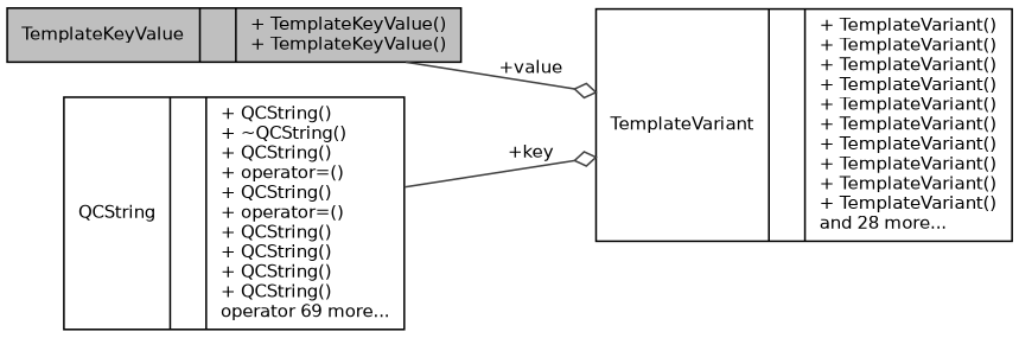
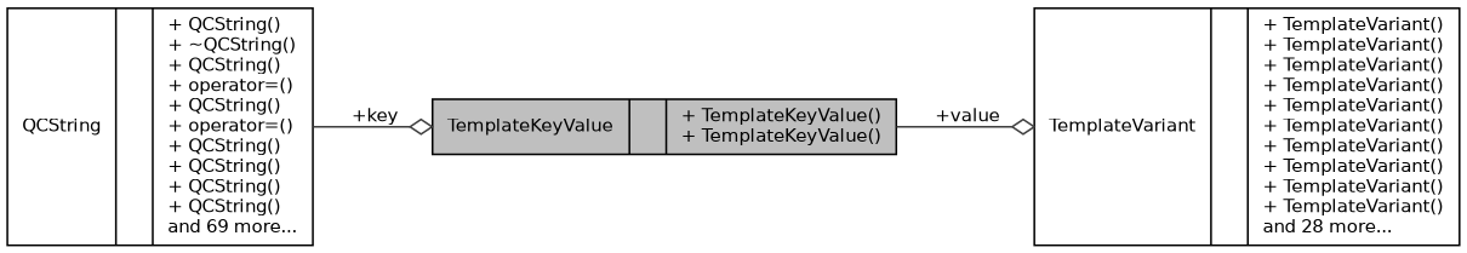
  digraph {
    rankdir=LR
    node [color=black fillcolor=white fontname=Helvetica fontsize=10 shape=record style=filled]
    edge [arrowhead=odiamond color=grey25 fontname=Helvetica fontsize=10 labelfontname=Helvetica labelfontsize=10 style=solid]
    n1 [fillcolor=grey75 fontcolor=black height=0.2 label="{TemplateKeyValue\n||+ TemplateKeyValue()\l+ TemplateKeyValue()\l}" width=0.4]
    n2 [height=0.2 label="{TemplateVariant\n||+ TemplateVariant()\l+ TemplateVariant()\l+ TemplateVariant()\l+ TemplateVariant()\l+ TemplateVariant()\l+ TemplateVariant()\l+ TemplateVariant()\l+ TemplateVariant()\l+ TemplateVariant()\l+ TemplateVariant()\land 28 more...\l}" width=0.4]
-   n3 [height=0.2 label="{QCString\n||+ QCString()\l+ ~QCString()\l+ QCString()\l+ operator=()\l+ QCString()\l+ operator=()\l+ QCString()\l+ QCString()\l+ QCString()\l+ QCString()\loperator 69 more...\l}" width=0.4]
+   n3 [height=0.2 label="{QCString\n||+ QCString()\l+ ~QCString()\l+ QCString()\l+ operator=()\l+ QCString()\l+ operator=()\l+ QCString()\l+ QCString()\l+ QCString()\l+ QCString()\land 69 more...\l}" width=0.4]
    n1 -> n2 [label=" +value"]
-   n3 -> n2 [label=" +key"]
+   n3 -> n1 [label=" +key"]
  }
